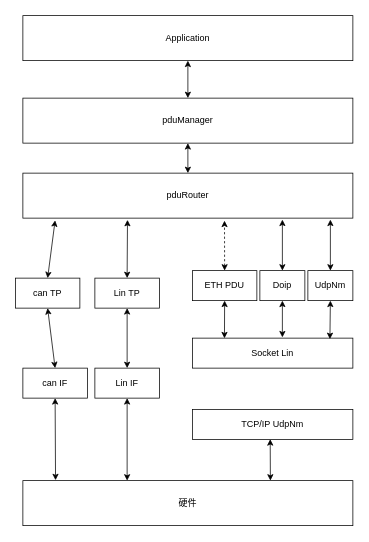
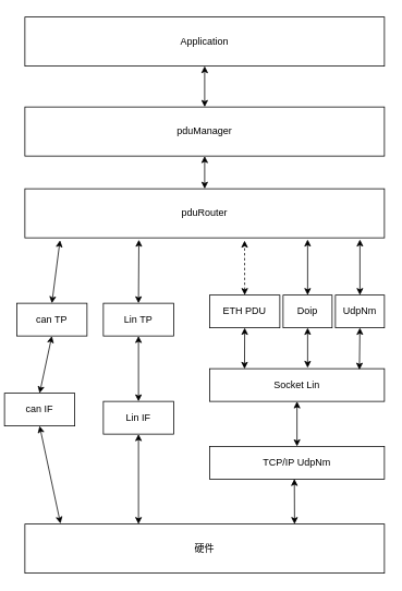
  <mxCell id="0" />
  <mxCell id="1" parent="0" />
  <mxCell id="2" value="硬件" style="rounded=0;whiteSpace=wrap;html=1;" vertex="1" parent="1"><mxGeometry x="30" y="640" width="440" height="60" as="geometry" /></mxCell>
  <mxCell id="3" value="Application" style="rounded=0;whiteSpace=wrap;html=1;" vertex="1" parent="1"><mxGeometry x="30" y="20" width="440" height="60" as="geometry" /></mxCell>
  <mxCell id="4" value="pduManager" style="rounded=0;whiteSpace=wrap;html=1;" vertex="1" parent="1"><mxGeometry x="30" y="130" width="440" height="60" as="geometry" /></mxCell>
  <mxCell id="5" value="pduRouter" style="rounded=0;whiteSpace=wrap;html=1;" vertex="1" parent="1"><mxGeometry x="30" y="230" width="440" height="60" as="geometry" /></mxCell>
  <mxCell id="6" value="can TP" style="rounded=0;whiteSpace=wrap;html=1;" vertex="1" parent="1"><mxGeometry x="20" y="370" width="86" height="40" as="geometry" /></mxCell>
  <mxCell id="7" value="Lin TP" style="rounded=0;whiteSpace=wrap;html=1;" vertex="1" parent="1"><mxGeometry x="126" y="370" width="86" height="40" as="geometry" /></mxCell>
- <mxCell id="8" value="can IF" style="rounded=0;whiteSpace=wrap;html=1;" vertex="1" parent="1"><mxGeometry x="30" y="490" width="86" height="40" as="geometry" /></mxCell>
+ <mxCell id="8" value="can IF" style="rounded=0;whiteSpace=wrap;html=1;" vertex="1" parent="1"><mxGeometry x="5" y="480" width="86" height="40" as="geometry" /></mxCell>
  <mxCell id="9" value="Lin IF" style="rounded=0;whiteSpace=wrap;html=1;" vertex="1" parent="1"><mxGeometry x="126" y="490" width="86" height="40" as="geometry" /></mxCell>
  <mxCell id="10" value="ETH PDU" style="rounded=0;whiteSpace=wrap;html=1;" vertex="1" parent="1"><mxGeometry x="256" y="360" width="86" height="40" as="geometry" /></mxCell>
  <mxCell id="11" value="Socket Lin" style="rounded=0;whiteSpace=wrap;html=1;" vertex="1" parent="1"><mxGeometry x="256" y="450" width="214" height="40" as="geometry" /></mxCell>
  <mxCell id="12" value="TCP/IP UdpNm" style="rounded=0;whiteSpace=wrap;html=1;" vertex="1" parent="1"><mxGeometry x="256" y="545" width="214" height="40" as="geometry" /></mxCell>
  <mxCell id="13" value="" style="endArrow=classic;startArrow=classic;html=1;rounded=0;entryX=0.5;entryY=1;entryDx=0;entryDy=0;exitX=0.5;exitY=0;exitDx=0;exitDy=0;" edge="1" parent="1" source="8" target="6"><mxGeometry width="50" height="50" relative="1" as="geometry"><mxPoint x="226" y="570" as="sourcePoint" /><mxPoint x="276" y="520" as="targetPoint" /></mxGeometry></mxCell>
  <mxCell id="14" value="" style="endArrow=classic;startArrow=classic;html=1;rounded=0;entryX=0.5;entryY=1;entryDx=0;entryDy=0;exitX=0.5;exitY=0;exitDx=0;exitDy=0;" edge="1" parent="1" source="9" target="7"><mxGeometry width="50" height="50" relative="1" as="geometry"><mxPoint x="83" y="500" as="sourcePoint" /><mxPoint x="83" y="420" as="targetPoint" /></mxGeometry></mxCell>
  <mxCell id="15" value="" style="endArrow=classic;startArrow=classic;html=1;rounded=0;entryX=0.5;entryY=1;entryDx=0;entryDy=0;exitX=0.099;exitY=-0.01;exitDx=0;exitDy=0;exitPerimeter=0;" edge="1" parent="1" source="2" target="8"><mxGeometry width="50" height="50" relative="1" as="geometry"><mxPoint x="179" y="500" as="sourcePoint" /><mxPoint x="179" y="420" as="targetPoint" /></mxGeometry></mxCell>
  <mxCell id="16" value="" style="endArrow=classic;startArrow=classic;html=1;rounded=0;entryX=0.5;entryY=1;entryDx=0;entryDy=0;" edge="1" parent="1" target="9"><mxGeometry width="50" height="50" relative="1" as="geometry"><mxPoint x="169" y="640" as="sourcePoint" /><mxPoint x="83" y="540" as="targetPoint" /></mxGeometry></mxCell>
  <mxCell id="17" value="Doip" style="rounded=0;whiteSpace=wrap;html=1;" vertex="1" parent="1"><mxGeometry x="346" y="360" width="60" height="40" as="geometry" /></mxCell>
  <mxCell id="18" value="" style="endArrow=classic;startArrow=classic;html=1;rounded=0;entryX=0.5;entryY=0;entryDx=0;entryDy=0;" edge="1" parent="1" target="6"><mxGeometry width="50" height="50" relative="1" as="geometry"><mxPoint x="73" y="293" as="sourcePoint" /><mxPoint x="179" y="420" as="targetPoint" /></mxGeometry></mxCell>
  <mxCell id="19" value="" style="endArrow=classic;startArrow=classic;html=1;rounded=0;entryX=0.5;entryY=0;entryDx=0;entryDy=0;exitX=0.317;exitY=1.039;exitDx=0;exitDy=0;exitPerimeter=0;" edge="1" parent="1" source="5" target="7"><mxGeometry width="50" height="50" relative="1" as="geometry"><mxPoint x="83" y="303" as="sourcePoint" /><mxPoint x="83" y="380" as="targetPoint" /></mxGeometry></mxCell>
  <mxCell id="20" value="" style="endArrow=classic;startArrow=classic;html=1;rounded=0;entryX=0.611;entryY=1.057;entryDx=0;entryDy=0;exitX=0.5;exitY=0;exitDx=0;exitDy=0;entryPerimeter=0;dashed=1;" edge="1" parent="1" source="10" target="5"><mxGeometry width="50" height="50" relative="1" as="geometry"><mxPoint x="179" y="302" as="sourcePoint" /><mxPoint x="179" y="380" as="targetPoint" /></mxGeometry></mxCell>
  <mxCell id="21" value="" style="endArrow=classic;startArrow=classic;html=1;rounded=0;entryX=0.5;entryY=0;entryDx=0;entryDy=0;" edge="1" parent="1" target="17"><mxGeometry width="50" height="50" relative="1" as="geometry"><mxPoint x="376" y="292" as="sourcePoint" /><mxPoint x="309" y="303" as="targetPoint" /></mxGeometry></mxCell>
  <mxCell id="22" value="UdpNm" style="rounded=0;whiteSpace=wrap;html=1;" vertex="1" parent="1"><mxGeometry x="410" y="360" width="60" height="40" as="geometry" /></mxCell>
  <mxCell id="23" value="" style="endArrow=classic;startArrow=classic;html=1;rounded=0;entryX=0.5;entryY=0;entryDx=0;entryDy=0;" edge="1" parent="1" target="22"><mxGeometry width="50" height="50" relative="1" as="geometry"><mxPoint x="440" y="292" as="sourcePoint" /><mxPoint x="396" y="370" as="targetPoint" /></mxGeometry></mxCell>
+ <mxCell id="24" value="" style="endArrow=classic;startArrow=classic;html=1;rounded=0;entryX=0.5;entryY=1;entryDx=0;entryDy=0;exitX=0.5;exitY=0;exitDx=0;exitDy=0;" edge="1" parent="1" source="12" target="11"><mxGeometry width="50" height="50" relative="1" as="geometry"><mxPoint x="309" y="370" as="sourcePoint" /><mxPoint x="309" y="303" as="targetPoint" /></mxGeometry></mxCell>
  <mxCell id="25" value="" style="endArrow=classic;startArrow=classic;html=1;rounded=0;entryX=0.485;entryY=0.995;entryDx=0;entryDy=0;exitX=0.75;exitY=0;exitDx=0;exitDy=0;entryPerimeter=0;" edge="1" parent="1" source="2" target="12"><mxGeometry width="50" height="50" relative="1" as="geometry"><mxPoint x="373" y="555" as="sourcePoint" /><mxPoint x="373" y="500" as="targetPoint" /></mxGeometry></mxCell>
  <mxCell id="26" value="" style="endArrow=classic;startArrow=classic;html=1;rounded=0;entryX=0.5;entryY=1;entryDx=0;entryDy=0;exitX=0.2;exitY=0.005;exitDx=0;exitDy=0;exitPerimeter=0;" edge="1" parent="1" source="11" target="10"><mxGeometry width="50" height="50" relative="1" as="geometry"><mxPoint x="299" y="450" as="sourcePoint" /><mxPoint x="298.73" y="400" as="targetPoint" /></mxGeometry></mxCell>
  <mxCell id="27" value="" style="endArrow=classic;startArrow=classic;html=1;rounded=0;entryX=0.5;entryY=1;entryDx=0;entryDy=0;" edge="1" parent="1" target="17"><mxGeometry width="50" height="50" relative="1" as="geometry"><mxPoint x="376" y="449" as="sourcePoint" /><mxPoint x="309" y="410" as="targetPoint" /></mxGeometry></mxCell>
  <mxCell id="28" value="" style="endArrow=classic;startArrow=classic;html=1;rounded=0;entryX=0.5;entryY=1;entryDx=0;entryDy=0;exitX=0.857;exitY=0.032;exitDx=0;exitDy=0;exitPerimeter=0;" edge="1" parent="1" source="11" target="22"><mxGeometry width="50" height="50" relative="1" as="geometry"><mxPoint x="396" y="459" as="sourcePoint" /><mxPoint x="396" y="410" as="targetPoint" /></mxGeometry></mxCell>
  <mxCell id="29" value="" style="endArrow=classic;startArrow=classic;html=1;rounded=0;entryX=0.5;entryY=1;entryDx=0;entryDy=0;exitX=0.5;exitY=0;exitDx=0;exitDy=0;" edge="1" parent="1" source="5" target="4"><mxGeometry width="50" height="50" relative="1" as="geometry"><mxPoint x="370" y="650" as="sourcePoint" /><mxPoint x="370" y="595" as="targetPoint" /></mxGeometry></mxCell>
  <mxCell id="30" value="" style="endArrow=classic;startArrow=classic;html=1;rounded=0;entryX=0.5;entryY=1;entryDx=0;entryDy=0;exitX=0.5;exitY=0;exitDx=0;exitDy=0;" edge="1" parent="1" source="4" target="3"><mxGeometry width="50" height="50" relative="1" as="geometry"><mxPoint x="260" y="240" as="sourcePoint" /><mxPoint x="260" y="200" as="targetPoint" /></mxGeometry></mxCell>
